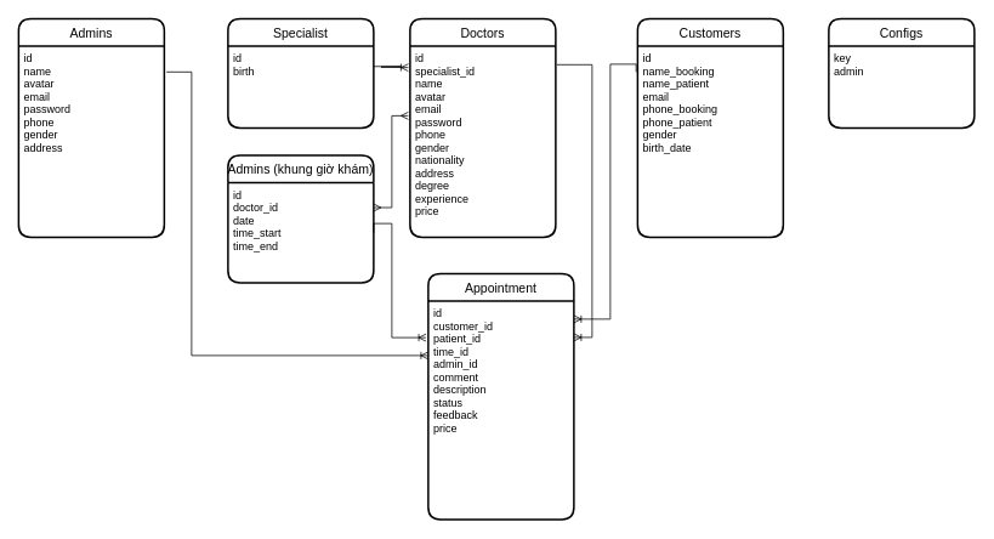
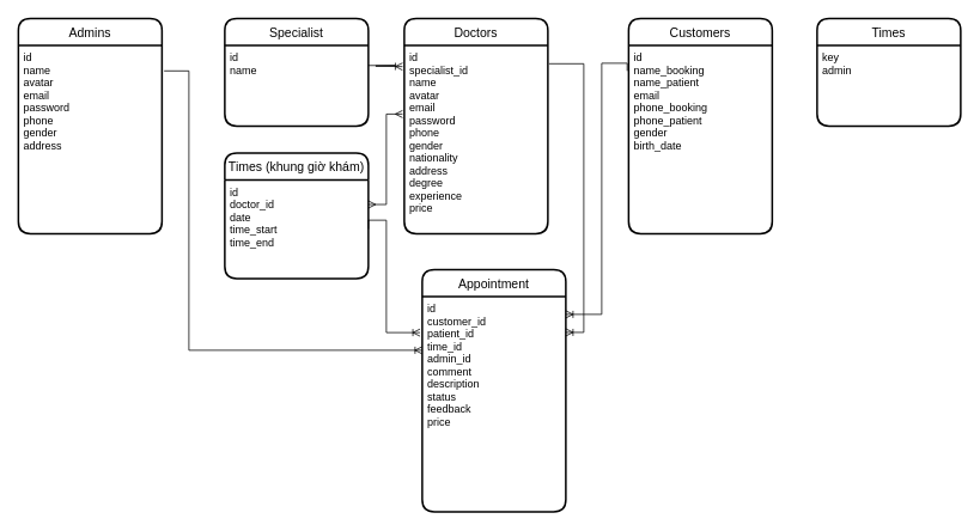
  <mxCell id="0" />
  <mxCell id="1" parent="0" />
  <mxCell id="2" value="Customers" style="swimlane;childLayout=stackLayout;horizontal=1;startSize=30;horizontalStack=0;rounded=1;fontSize=14;fontStyle=0;strokeWidth=2;resizeParent=0;resizeLast=1;shadow=0;dashed=0;align=center;" parent="1" vertex="1"><mxGeometry x="700" width="160" height="240" as="geometry" y="20" /></mxCell>
  <mxCell id="3" value="id&#10;name_booking&#10;name_patient&#10;email&#10;phone_booking&#10;phone_patient&#10;gender&#10;birth_date" style="align=left;strokeColor=none;fillColor=none;spacingLeft=4;fontSize=12;verticalAlign=top;resizable=0;rotatable=0;part=1;" parent="2" vertex="1"><mxGeometry y="30" width="160" height="210" as="geometry" /></mxCell>
  <mxCell id="4" value="Doctors" style="swimlane;childLayout=stackLayout;horizontal=1;startSize=30;horizontalStack=0;rounded=1;fontSize=14;fontStyle=0;strokeWidth=2;resizeParent=0;resizeLast=1;shadow=0;dashed=0;align=center;" parent="1" vertex="1"><mxGeometry x="450" width="160" height="240" as="geometry" y="20" /></mxCell>
  <mxCell id="5" value="id&#10;specialist_id&#10;name&#10;avatar&#10;email&#10;password&#10;phone&#10;gender&#10;nationality&#10;address&#10;degree&#10;experience&#10;price" style="align=left;strokeColor=none;fillColor=none;spacingLeft=4;fontSize=12;verticalAlign=top;resizable=0;rotatable=0;part=1;" parent="4" vertex="1"><mxGeometry y="30" width="160" height="210" as="geometry" /></mxCell>
- <mxCell id="6" value="Configs" style="swimlane;childLayout=stackLayout;horizontal=1;startSize=30;horizontalStack=0;rounded=1;fontSize=14;fontStyle=0;strokeWidth=2;resizeParent=0;resizeLast=1;shadow=0;dashed=0;align=center;" parent="1" vertex="1"><mxGeometry x="910" width="160" height="120" as="geometry" y="20" /></mxCell>
+ <mxCell id="6" value="Times" style="swimlane;childLayout=stackLayout;horizontal=1;startSize=30;horizontalStack=0;rounded=1;fontSize=14;fontStyle=0;strokeWidth=2;resizeParent=0;resizeLast=1;shadow=0;dashed=0;align=center;" parent="1" vertex="1"><mxGeometry x="910" width="160" height="120" as="geometry" y="20" /></mxCell>
  <mxCell id="7" value="key&#10;admin" style="align=left;strokeColor=none;fillColor=none;spacingLeft=4;fontSize=12;verticalAlign=top;resizable=0;rotatable=0;part=1;" parent="6" vertex="1"><mxGeometry y="30" width="160" height="90" as="geometry" /></mxCell>
  <mxCell id="8" value="Admins" style="swimlane;childLayout=stackLayout;horizontal=1;startSize=30;horizontalStack=0;rounded=1;fontSize=14;fontStyle=0;strokeWidth=2;resizeParent=0;resizeLast=1;shadow=0;dashed=0;align=center;" parent="1" vertex="1"><mxGeometry x="20" width="160" height="240" as="geometry" y="20" /></mxCell>
  <mxCell id="9" value="id&#10;name&#10;avatar&#10;email&#10;password&#10;phone&#10;gender&#10;address" style="align=left;strokeColor=none;fillColor=none;spacingLeft=4;fontSize=12;verticalAlign=top;resizable=0;rotatable=0;part=1;" parent="8" vertex="1"><mxGeometry y="30" width="160" height="210" as="geometry" /></mxCell>
- <mxCell id="10" value="Admins (khung giờ khám)" style="swimlane;childLayout=stackLayout;horizontal=1;startSize=30;horizontalStack=0;rounded=1;fontSize=14;fontStyle=0;strokeWidth=2;resizeParent=0;resizeLast=1;shadow=0;dashed=0;align=center;" parent="1" vertex="1"><mxGeometry x="250" y="170" width="160" height="140" as="geometry" /></mxCell>
+ <mxCell id="10" value="Times (khung giờ khám)" style="swimlane;childLayout=stackLayout;horizontal=1;startSize=30;horizontalStack=0;rounded=1;fontSize=14;fontStyle=0;strokeWidth=2;resizeParent=0;resizeLast=1;shadow=0;dashed=0;align=center;" parent="1" vertex="1"><mxGeometry x="250" y="170" width="160" height="140" as="geometry" /></mxCell>
  <mxCell id="11" value="id&#10;doctor_id&#10;date&#10;time_start&#10;time_end&#10;" style="align=left;strokeColor=none;fillColor=none;spacingLeft=4;fontSize=12;verticalAlign=top;resizable=0;rotatable=0;part=1;" parent="10" vertex="1"><mxGeometry y="30" width="160" height="110" as="geometry" /></mxCell>
  <mxCell id="12" value="Specialist" style="swimlane;childLayout=stackLayout;horizontal=1;startSize=30;horizontalStack=0;rounded=1;fontSize=14;fontStyle=0;strokeWidth=2;resizeParent=0;resizeLast=1;shadow=0;dashed=0;align=center;" parent="1" vertex="1"><mxGeometry x="250" width="160" height="120" as="geometry" y="20" /></mxCell>
- <mxCell id="13" value="id&#10;birth" style="align=left;strokeColor=none;fillColor=none;spacingLeft=4;fontSize=12;verticalAlign=top;resizable=0;rotatable=0;part=1;" parent="12" vertex="1"><mxGeometry y="30" width="160" height="90" as="geometry" /></mxCell>
+ <mxCell id="13" value="id&#10;name" style="align=left;strokeColor=none;fillColor=none;spacingLeft=4;fontSize=12;verticalAlign=top;resizable=0;rotatable=0;part=1;" parent="12" vertex="1"><mxGeometry y="30" width="160" height="90" as="geometry" /></mxCell>
  <mxCell id="14" value="Appointment" style="swimlane;childLayout=stackLayout;horizontal=1;startSize=30;horizontalStack=0;rounded=1;fontSize=14;fontStyle=0;strokeWidth=2;resizeParent=0;resizeLast=1;shadow=0;dashed=0;align=center;" parent="1" vertex="1"><mxGeometry x="470" y="300" width="160" height="270" as="geometry" /></mxCell>
  <mxCell id="15" value="id&#10;customer_id&#10;patient_id&#10;time_id&#10;admin_id&#10;comment&#10;description&#10;status&#10;feedback&#10;price" style="align=left;strokeColor=none;fillColor=none;spacingLeft=4;fontSize=12;verticalAlign=top;resizable=0;rotatable=0;part=1;" parent="14" vertex="1"><mxGeometry y="30" width="160" height="240" as="geometry" /></mxCell>
  <mxCell id="16" value="" style="edgeStyle=orthogonalEdgeStyle;fontSize=12;html=1;endArrow=ERoneToMany;rounded=0;exitX=1.015;exitY=0.136;exitDx=0;exitDy=0;exitPerimeter=0;entryX=0;entryY=0.25;entryDx=0;entryDy=0;" parent="1" source="9" target="15" edge="1"><mxGeometry width="100" height="100" relative="1" as="geometry"><mxPoint x="480" y="370" as="sourcePoint" /><mxPoint x="220" y="380" as="targetPoint" /><Array as="points"><mxPoint x="210" y="79" /><mxPoint x="210" y="390" /></Array></mxGeometry></mxCell>
  <mxCell id="17" value="" style="edgeStyle=entityRelationEdgeStyle;fontSize=12;html=1;endArrow=ERoneToMany;rounded=0;exitX=1;exitY=0.25;exitDx=0;exitDy=0;entryX=-0.012;entryY=0.113;entryDx=0;entryDy=0;entryPerimeter=0;" parent="1" source="13" target="5" edge="1"><mxGeometry width="100" height="100" relative="1" as="geometry"><mxPoint x="480" y="370" as="sourcePoint" /><mxPoint x="580" y="270" as="targetPoint" /></mxGeometry></mxCell>
  <mxCell id="18" value="" style="edgeStyle=orthogonalEdgeStyle;fontSize=12;html=1;endArrow=ERmany;startArrow=ERmany;rounded=0;exitX=1;exitY=0.25;exitDx=0;exitDy=0;entryX=-0.012;entryY=0.365;entryDx=0;entryDy=0;entryPerimeter=0;" parent="1" source="11" target="5" edge="1"><mxGeometry width="100" height="100" relative="1" as="geometry"><mxPoint x="480" y="370" as="sourcePoint" /><mxPoint x="580" y="270" as="targetPoint" /></mxGeometry></mxCell>
  <mxCell id="19" value="" style="edgeStyle=orthogonalEdgeStyle;fontSize=12;html=1;endArrow=ERoneToMany;rounded=0;exitX=1.008;exitY=0.098;exitDx=0;exitDy=0;exitPerimeter=0;entryX=1;entryY=0.167;entryDx=0;entryDy=0;entryPerimeter=0;" parent="1" source="5" target="15" edge="1"><mxGeometry width="100" height="100" relative="1" as="geometry"><mxPoint x="480" y="370" as="sourcePoint" /><mxPoint x="580" y="270" as="targetPoint" /><Array as="points"><mxPoint x="650" y="71" /><mxPoint x="650" y="370" /></Array></mxGeometry></mxCell>
  <mxCell id="20" value="" style="edgeStyle=orthogonalEdgeStyle;fontSize=12;html=1;endArrow=ERoneToMany;rounded=0;exitX=1;exitY=0.5;exitDx=0;exitDy=0;entryX=-0.015;entryY=0.168;entryDx=0;entryDy=0;entryPerimeter=0;" parent="1" source="11" target="15" edge="1"><mxGeometry width="100" height="100" relative="1" as="geometry"><mxPoint x="480" y="370" as="sourcePoint" /><mxPoint x="460" y="370" as="targetPoint" /><Array as="points"><mxPoint x="410" y="245" /><mxPoint x="430" y="245" /><mxPoint x="430" y="370" /></Array></mxGeometry></mxCell>
  <mxCell id="21" value="" style="edgeStyle=orthogonalEdgeStyle;fontSize=12;html=1;endArrow=ERoneToMany;rounded=0;exitX=-0.01;exitY=0.136;exitDx=0;exitDy=0;exitPerimeter=0;" parent="1" source="3" edge="1"><mxGeometry width="100" height="100" relative="1" as="geometry"><mxPoint x="480" y="370" as="sourcePoint" /><mxPoint x="630" y="350" as="targetPoint" /><Array as="points"><mxPoint x="698" y="70" /><mxPoint x="670" y="70" /><mxPoint x="670" y="350" /></Array></mxGeometry></mxCell>
